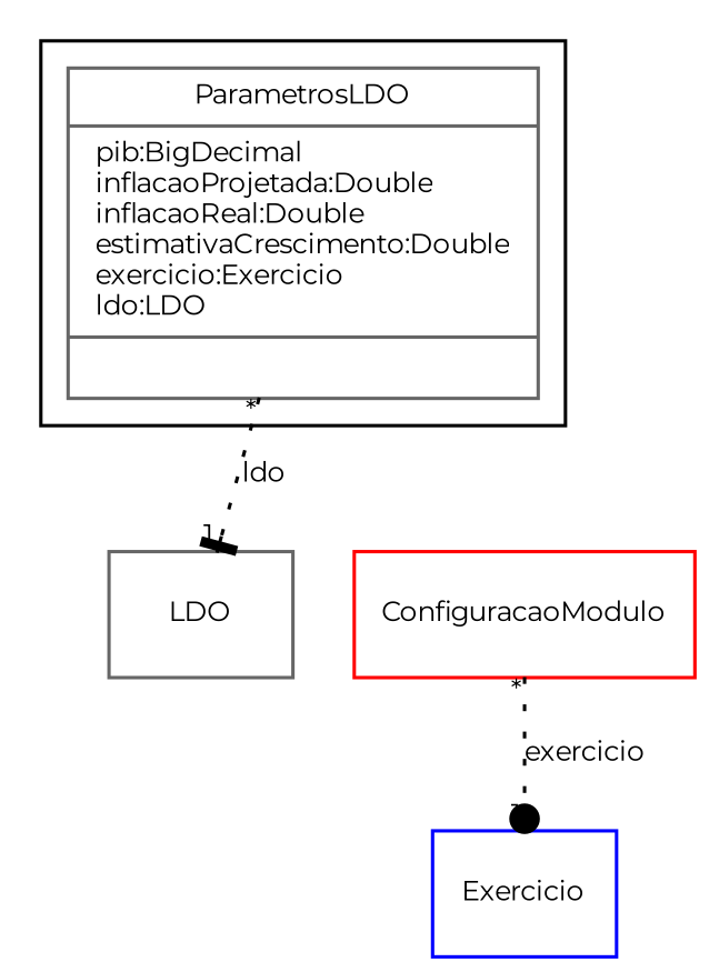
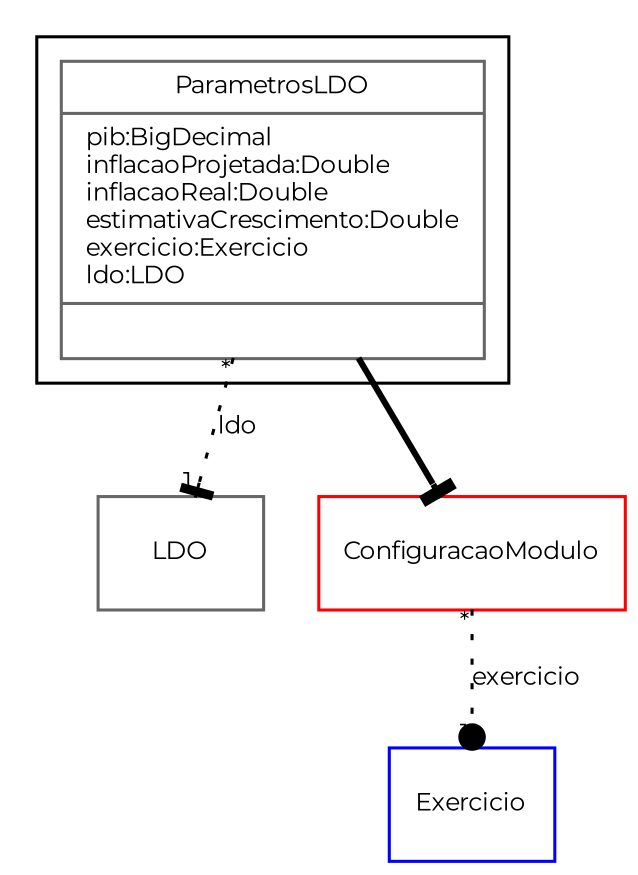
  digraph {
    fontname=Montserrat
    fontsize=8
    node [color=gray40 fontname=Montserrat fontsize=8 shape=record]
    edge [arrowhead=tee fontname=Montserrat fontsize=8 headlabel=1 style=dotted taillabel="*"]
    n1 [label="{ParametrosLDO|pib:BigDecimal\linflacaoProjetada:Double\linflacaoReal:Double\lestimativaCrescimento:Double\lexercicio:Exercicio\lldo:LDO\l|\l}"]
    LDO
    ConfiguracaoModulo [color=red]
    Exercicio [color=blue]
    subgraph cluster_1 {
      n1
    }
    n1 -> LDO [label=ldo]
+   n1 -> ConfiguracaoModulo [style=bold headlabel="" taillabel=""]
    ConfiguracaoModulo -> Exercicio [arrowhead=dot label=exercicio]
  }
